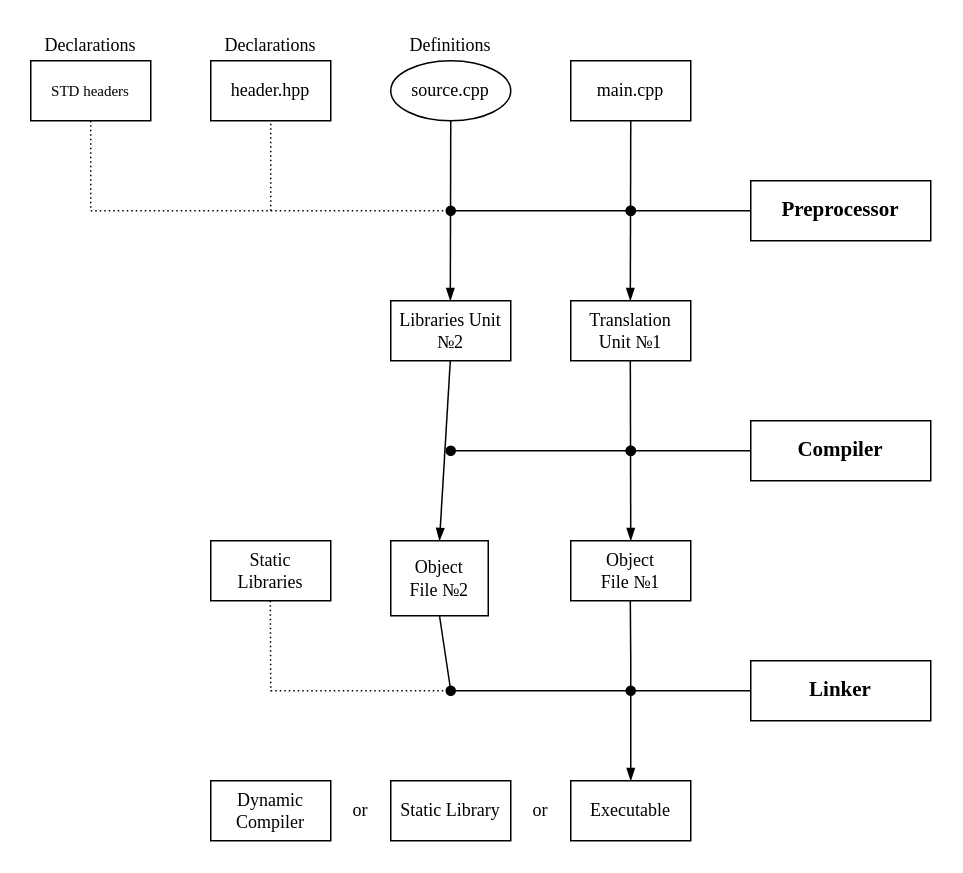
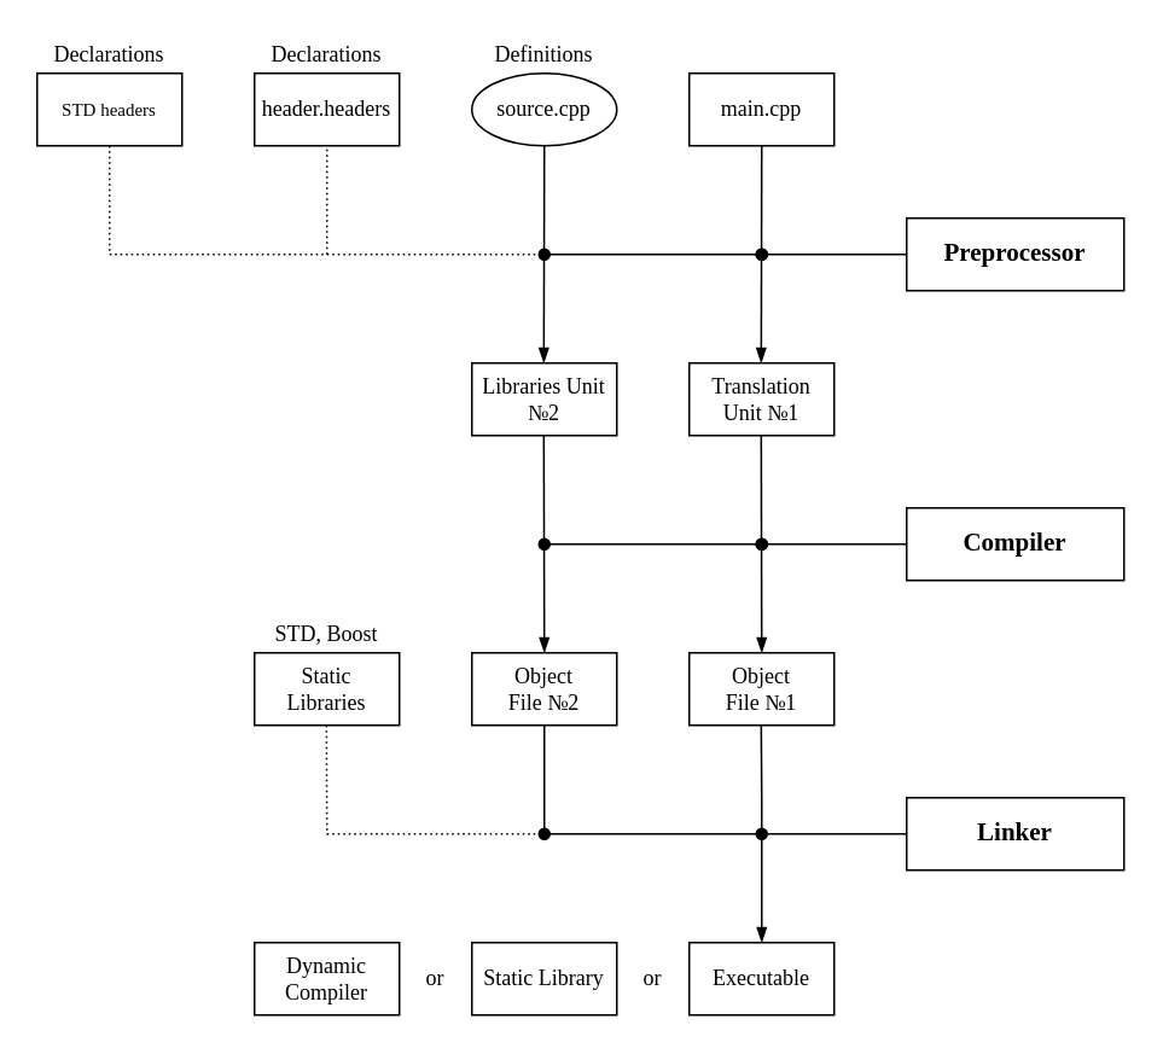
  <mxCell id="0" />
  <mxCell id="1" parent="0" />
  <mxCell id="2" value="&lt;b&gt;&lt;font face=&quot;Verdana&quot; style=&quot;font-size: 14px;&quot;&gt;Preprocessor&lt;/font&gt;&lt;/b&gt;" style="rounded=0;whiteSpace=wrap;html=1;" parent="1" vertex="1"><mxGeometry x="500" y="120" width="120" height="40" as="geometry" /></mxCell>
  <mxCell id="3" value="&lt;font face=&quot;Verdana&quot;&gt;source.cpp&lt;/font&gt;" style="ellipse;whiteSpace=wrap;html=1;" parent="1" vertex="1"><mxGeometry x="260" y="40" width="80" height="40" as="geometry" /></mxCell>
  <mxCell id="4" value="&lt;font face=&quot;Verdana&quot;&gt;main.cpp&lt;/font&gt;" style="rounded=0;whiteSpace=wrap;html=1;" parent="1" vertex="1"><mxGeometry x="380" y="40" width="80" height="40" as="geometry" /></mxCell>
  <mxCell id="5" value="&lt;font style=&quot;font-size: 12px;&quot; face=&quot;Verdana&quot;&gt;Libraries Unit №2&lt;/font&gt;" style="rounded=0;whiteSpace=wrap;html=1;" parent="1" vertex="1"><mxGeometry x="260" y="200" width="80" height="40" as="geometry" /></mxCell>
- <mxCell id="6" value="&lt;font face=&quot;Verdana&quot;&gt;header.hpp&lt;/font&gt;" style="rounded=0;whiteSpace=wrap;html=1;" parent="1" vertex="1"><mxGeometry x="140" y="40" width="80" height="40" as="geometry" /></mxCell>
+ <mxCell id="6" value="&lt;font face=&quot;Verdana&quot;&gt;header.headers&lt;/font&gt;" style="rounded=0;whiteSpace=wrap;html=1;" parent="1" vertex="1"><mxGeometry x="140" y="40" width="80" height="40" as="geometry" /></mxCell>
  <mxCell id="7" value="&lt;font face=&quot;Verdana&quot;&gt;&lt;font style=&quot;font-size: 10px;&quot;&gt;STD headers&lt;/font&gt;&lt;br&gt;&lt;/font&gt;" style="rounded=0;whiteSpace=wrap;html=1;" parent="1" vertex="1"><mxGeometry x="20" y="40" width="80" height="40" as="geometry" /></mxCell>
  <mxCell id="8" value="" style="endArrow=none;html=1;rounded=0;startArrow=oval;startFill=1;endFill=0;entryX=0;entryY=0.5;entryDx=0;entryDy=0;" parent="1" target="2" edge="1"><mxGeometry width="50" height="50" relative="1" as="geometry"><mxPoint x="420" y="140" as="sourcePoint" /><mxPoint x="480" y="140" as="targetPoint" /></mxGeometry></mxCell>
  <mxCell id="9" value="" style="endArrow=blockThin;html=1;rounded=0;exitX=0.5;exitY=1;exitDx=0;exitDy=0;endFill=1;" parent="1" source="3" edge="1"><mxGeometry width="50" height="50" relative="1" as="geometry"><mxPoint x="299.71" y="140" as="sourcePoint" /><mxPoint x="299.71" y="200" as="targetPoint" /></mxGeometry></mxCell>
  <mxCell id="10" value="" style="endArrow=blockThin;html=1;rounded=0;exitX=0.5;exitY=1;exitDx=0;exitDy=0;endFill=1;" parent="1" source="4" edge="1"><mxGeometry width="50" height="50" relative="1" as="geometry"><mxPoint x="419.71" y="140" as="sourcePoint" /><mxPoint x="419.71" y="200" as="targetPoint" /></mxGeometry></mxCell>
  <mxCell id="11" value="&lt;font style=&quot;font-size: 12px;&quot; face=&quot;Verdana&quot;&gt;Translation Unit №1&lt;/font&gt;" style="rounded=0;whiteSpace=wrap;html=1;" parent="1" vertex="1"><mxGeometry x="380" y="200" width="80" height="40" as="geometry" /></mxCell>
  <mxCell id="12" value="&lt;b&gt;&lt;font face=&quot;Verdana&quot; style=&quot;font-size: 14px;&quot;&gt;Compiler&lt;/font&gt;&lt;/b&gt;" style="rounded=0;whiteSpace=wrap;html=1;" parent="1" vertex="1"><mxGeometry x="500" y="280" width="120" height="40" as="geometry" /></mxCell>
  <mxCell id="13" value="" style="endArrow=blockThin;html=1;rounded=0;exitX=0.5;exitY=1;exitDx=0;exitDy=0;endFill=1;entryX=0.5;entryY=0;entryDx=0;entryDy=0;" parent="1" target="16" edge="1"><mxGeometry width="50" height="50" relative="1" as="geometry"><mxPoint x="299.71" y="240" as="sourcePoint" /><mxPoint x="299.71" y="300" as="targetPoint" /></mxGeometry></mxCell>
  <mxCell id="14" value="" style="endArrow=blockThin;html=1;rounded=0;exitX=0.5;exitY=1;exitDx=0;exitDy=0;endFill=1;entryX=0.5;entryY=0;entryDx=0;entryDy=0;" parent="1" target="17" edge="1"><mxGeometry width="50" height="50" relative="1" as="geometry"><mxPoint x="419.71" y="240" as="sourcePoint" /><mxPoint x="419.71" y="300" as="targetPoint" /></mxGeometry></mxCell>
  <mxCell id="15" value="" style="endArrow=none;dashed=1;html=1;dashPattern=1 2;strokeWidth=1;rounded=0;exitX=0.5;exitY=1;exitDx=0;exitDy=0;endFill=0;" parent="1" source="7" edge="1"><mxGeometry width="50" height="50" relative="1" as="geometry"><mxPoint x="130" y="220" as="sourcePoint" /><mxPoint x="300" y="140" as="targetPoint" /><Array as="points"><mxPoint x="60" y="140" /></Array></mxGeometry></mxCell>
- <mxCell id="16" value="&lt;font style=&quot;font-size: 12px;&quot; face=&quot;Verdana&quot;&gt;Object &lt;br&gt;File №2&lt;/font&gt;" style="rounded=0;whiteSpace=wrap;html=1;" parent="1" vertex="1"><mxGeometry x="260" y="360" width="65" height="50" as="geometry" /></mxCell>
+ <mxCell id="16" value="&lt;font style=&quot;font-size: 12px;&quot; face=&quot;Verdana&quot;&gt;Object &lt;br&gt;File №2&lt;/font&gt;" style="rounded=0;whiteSpace=wrap;html=1;" parent="1" vertex="1"><mxGeometry x="260" y="360" width="80" height="40" as="geometry" /></mxCell>
  <mxCell id="17" value="&lt;font style=&quot;font-size: 12px;&quot; face=&quot;Verdana&quot;&gt;Object &lt;br&gt;File №1&lt;/font&gt;" style="rounded=0;whiteSpace=wrap;html=1;" parent="1" vertex="1"><mxGeometry x="380" y="360" width="80" height="40" as="geometry" /></mxCell>
  <mxCell id="18" value="&lt;font face=&quot;Verdana&quot;&gt;Definitions&lt;/font&gt;" style="text;html=1;strokeColor=none;fillColor=none;align=center;verticalAlign=middle;whiteSpace=wrap;rounded=0;" parent="1" vertex="1"><mxGeometry x="260" y="20" width="80" height="20" as="geometry" /></mxCell>
  <mxCell id="19" value="&lt;font face=&quot;Verdana&quot;&gt;Declarations&lt;/font&gt;" style="text;html=1;strokeColor=none;fillColor=none;align=center;verticalAlign=middle;whiteSpace=wrap;rounded=0;" parent="1" vertex="1"><mxGeometry x="140" y="20" width="80" height="20" as="geometry" /></mxCell>
  <mxCell id="20" value="&lt;font face=&quot;Verdana&quot;&gt;Declarations&lt;/font&gt;" style="text;html=1;strokeColor=none;fillColor=none;align=center;verticalAlign=middle;whiteSpace=wrap;rounded=0;" parent="1" vertex="1"><mxGeometry x="20" y="20" width="80" height="20" as="geometry" /></mxCell>
  <mxCell id="21" value="&lt;b&gt;&lt;font face=&quot;Verdana&quot; style=&quot;font-size: 14px;&quot;&gt;Linker&lt;/font&gt;&lt;/b&gt;" style="rounded=0;whiteSpace=wrap;html=1;" parent="1" vertex="1"><mxGeometry x="500" y="440" width="120" height="40" as="geometry" /></mxCell>
  <mxCell id="22" value="" style="endArrow=none;html=1;rounded=0;startArrow=oval;startFill=1;endFill=0;entryX=0;entryY=0.5;entryDx=0;entryDy=0;" parent="1" target="21" edge="1"><mxGeometry width="50" height="50" relative="1" as="geometry"><mxPoint x="300" y="460" as="sourcePoint" /><mxPoint x="480" y="460" as="targetPoint" /></mxGeometry></mxCell>
  <mxCell id="23" value="&lt;font face=&quot;Verdana&quot;&gt;Static&lt;br&gt;Libraries&lt;br&gt;&lt;/font&gt;" style="rounded=0;whiteSpace=wrap;html=1;" parent="1" vertex="1"><mxGeometry x="140" y="360" width="80" height="40" as="geometry" /></mxCell>
  <mxCell id="24" value="" style="endArrow=none;html=1;rounded=0;exitX=0.5;exitY=1;exitDx=0;exitDy=0;endFill=0;dashed=1;dashPattern=1 2;" parent="1" edge="1"><mxGeometry width="50" height="50" relative="1" as="geometry"><mxPoint x="179.71" y="400" as="sourcePoint" /><mxPoint x="300" y="460" as="targetPoint" /><Array as="points"><mxPoint x="180" y="460" /></Array></mxGeometry></mxCell>
  <mxCell id="25" value="" style="endArrow=oval;html=1;rounded=0;exitX=0.5;exitY=1;exitDx=0;exitDy=0;endFill=1;" parent="1" edge="1"><mxGeometry width="50" height="50" relative="1" as="geometry"><mxPoint x="419.71" y="400" as="sourcePoint" /><mxPoint x="420" y="460" as="targetPoint" /><Array as="points"><mxPoint x="420" y="440" /></Array></mxGeometry></mxCell>
  <mxCell id="26" value="&lt;font face=&quot;Verdana&quot;&gt;Executable&lt;/font&gt;" style="rounded=0;whiteSpace=wrap;html=1;" parent="1" vertex="1"><mxGeometry x="380" y="520" width="80" height="40" as="geometry" /></mxCell>
  <mxCell id="27" value="" style="endArrow=none;html=1;rounded=0;entryX=0.5;entryY=1;entryDx=0;entryDy=0;dashed=1;dashPattern=1 2;" parent="1" target="6" edge="1"><mxGeometry width="50" height="50" relative="1" as="geometry"><mxPoint x="180" y="140" as="sourcePoint" /><mxPoint x="210" y="100" as="targetPoint" /></mxGeometry></mxCell>
+ <mxCell id="28" value="&lt;font face=&quot;Verdana&quot;&gt;STD, Boost&lt;/font&gt;" style="text;html=1;strokeColor=none;fillColor=none;align=center;verticalAlign=middle;whiteSpace=wrap;rounded=0;" parent="1" vertex="1"><mxGeometry x="140" y="340" width="80" height="20" as="geometry" /></mxCell>
  <mxCell id="29" value="&lt;font face=&quot;Verdana&quot;&gt;Static Library&lt;br&gt;&lt;/font&gt;" style="rounded=0;whiteSpace=wrap;html=1;" parent="1" vertex="1"><mxGeometry x="260" y="520" width="80" height="40" as="geometry" /></mxCell>
  <mxCell id="30" value="&lt;font face=&quot;Verdana&quot;&gt;or&lt;/font&gt;" style="text;html=1;strokeColor=none;fillColor=none;align=center;verticalAlign=middle;whiteSpace=wrap;rounded=0;" parent="1" vertex="1"><mxGeometry x="220" y="530" width="40" height="20" as="geometry" /></mxCell>
  <mxCell id="31" value="&lt;font face=&quot;Verdana&quot;&gt;Dynamic&lt;br&gt;Compiler&lt;br&gt;&lt;/font&gt;" style="rounded=0;whiteSpace=wrap;html=1;" parent="1" vertex="1"><mxGeometry x="140" y="520" width="80" height="40" as="geometry" /></mxCell>
  <mxCell id="32" value="&lt;font face=&quot;Verdana&quot;&gt;or&lt;/font&gt;" style="text;html=1;strokeColor=none;fillColor=none;align=center;verticalAlign=middle;whiteSpace=wrap;rounded=0;" parent="1" vertex="1"><mxGeometry x="340" y="530" width="40" height="20" as="geometry" /></mxCell>
  <mxCell id="33" value="" style="endArrow=oval;html=1;rounded=0;startArrow=oval;startFill=1;endFill=1;" parent="1" edge="1"><mxGeometry width="50" height="50" relative="1" as="geometry"><mxPoint x="300" y="140" as="sourcePoint" /><mxPoint x="420" y="140" as="targetPoint" /></mxGeometry></mxCell>
  <mxCell id="34" value="" style="endArrow=oval;html=1;rounded=0;startArrow=oval;startFill=1;endFill=1;" parent="1" edge="1"><mxGeometry width="50" height="50" relative="1" as="geometry"><mxPoint x="300" y="300" as="sourcePoint" /><mxPoint x="420" y="300" as="targetPoint" /></mxGeometry></mxCell>
  <mxCell id="35" value="" style="endArrow=none;html=1;rounded=0;startArrow=oval;startFill=1;endFill=0;entryX=0;entryY=0.5;entryDx=0;entryDy=0;" parent="1" target="12" edge="1"><mxGeometry width="50" height="50" relative="1" as="geometry"><mxPoint x="420" y="300" as="sourcePoint" /><mxPoint x="480" y="250" as="targetPoint" /></mxGeometry></mxCell>
  <mxCell id="36" value="" style="endArrow=none;html=1;rounded=0;entryX=0.5;entryY=1;entryDx=0;entryDy=0;" parent="1" target="16" edge="1"><mxGeometry width="50" height="50" relative="1" as="geometry"><mxPoint x="300" y="460" as="sourcePoint" /><mxPoint x="380" y="420" as="targetPoint" /></mxGeometry></mxCell>
  <mxCell id="37" value="" style="endArrow=blockThin;html=1;rounded=0;endFill=1;entryX=0.5;entryY=0;entryDx=0;entryDy=0;" parent="1" target="26" edge="1"><mxGeometry width="50" height="50" relative="1" as="geometry"><mxPoint x="420" y="460" as="sourcePoint" /><mxPoint x="430" y="370" as="targetPoint" /></mxGeometry></mxCell>
